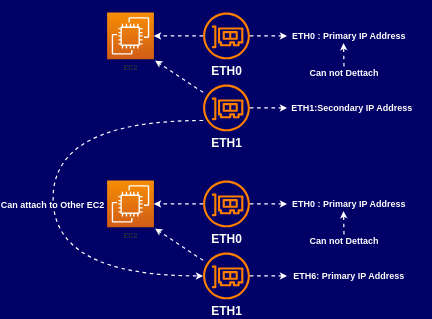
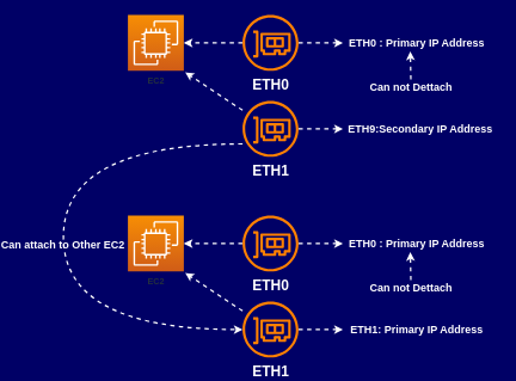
  <mxCell id="0" />
  <mxCell id="1" parent="0" />
  <mxCell id="2" value="&lt;b&gt;EC2&lt;/b&gt;" style="outlineConnect=0;fontColor=#232F3E;gradientColor=#F78E04;gradientDirection=north;fillColor=#D05C17;strokeColor=#ffffff;dashed=0;verticalLabelPosition=bottom;verticalAlign=top;align=center;html=1;fontSize=12;fontStyle=0;aspect=fixed;shape=mxgraph.aws4.resourceIcon;resIcon=mxgraph.aws4.ec2;" parent="1" vertex="1"><mxGeometry x="110" y="20" width="78" height="78" as="geometry" /></mxCell>
  <mxCell id="3" style="edgeStyle=none;rounded=0;orthogonalLoop=1;jettySize=auto;html=1;dashed=1;strokeWidth=2;fontSize=15;fontColor=#003300;strokeColor=#FFFFFF;" parent="1" source="5" target="2" edge="1"><mxGeometry relative="1" as="geometry" /></mxCell>
  <mxCell id="4" value="" style="edgeStyle=none;rounded=0;orthogonalLoop=1;jettySize=auto;html=1;dashed=1;strokeWidth=2;fontSize=15;fontColor=#003300;strokeColor=#FFFFFF;" parent="1" source="5" target="6" edge="1"><mxGeometry relative="1" as="geometry" /></mxCell>
  <mxCell id="5" value="&lt;b&gt;&lt;font color=&quot;#ffffff&quot; style=&quot;font-size: 20px&quot;&gt;ETH0&lt;/font&gt;&lt;/b&gt;" style="outlineConnect=0;fontColor=#232F3E;gradientColor=none;fillColor=#FF8000;strokeColor=none;dashed=0;verticalLabelPosition=bottom;verticalAlign=top;align=center;html=1;fontSize=12;fontStyle=0;aspect=fixed;pointerEvents=1;shape=mxgraph.aws4.elastic_network_interface;" parent="1" vertex="1"><mxGeometry x="270" y="20" width="78" height="78" as="geometry" /></mxCell>
  <mxCell id="6" value="&lt;b&gt;&lt;font color=&quot;#ffffff&quot;&gt;ETH0 : Primary IP Address&amp;nbsp;&lt;/font&gt;&lt;/b&gt;" style="text;html=1;resizable=0;autosize=1;align=center;verticalAlign=middle;points=[];fillColor=none;strokeColor=none;rounded=0;fontSize=15;fontColor=#003300;" parent="1" vertex="1"><mxGeometry x="410" y="49" width="210" height="20" as="geometry" /></mxCell>
- <mxCell id="7" value="&lt;b&gt;&lt;font color=&quot;#ffffff&quot;&gt;ETH1:Secondary IP Address&amp;nbsp;&lt;/font&gt;&lt;/b&gt;" style="text;html=1;resizable=0;autosize=1;align=center;verticalAlign=middle;points=[];fillColor=none;strokeColor=none;rounded=0;fontSize=15;fontColor=#003300;" parent="1" vertex="1"><mxGeometry x="410" y="169" width="220" height="20" as="geometry" /></mxCell>
+ <mxCell id="7" value="&lt;b&gt;&lt;font color=&quot;#ffffff&quot;&gt;ETH9:Secondary IP Address&amp;nbsp;&lt;/font&gt;&lt;/b&gt;" style="text;html=1;resizable=0;autosize=1;align=center;verticalAlign=middle;points=[];fillColor=none;strokeColor=none;rounded=0;fontSize=15;fontColor=#003300;" parent="1" vertex="1"><mxGeometry x="410" y="169" width="220" height="20" as="geometry" /></mxCell>
  <mxCell id="8" value="" style="edgeStyle=none;rounded=0;orthogonalLoop=1;jettySize=auto;html=1;dashed=1;strokeWidth=2;fontSize=15;fontColor=#003300;strokeColor=#FFFFFF;" parent="1" source="12" target="7" edge="1"><mxGeometry relative="1" as="geometry" /></mxCell>
  <mxCell id="9" style="edgeStyle=none;rounded=0;orthogonalLoop=1;jettySize=auto;html=1;entryX=1.026;entryY=1.026;entryDx=0;entryDy=0;entryPerimeter=0;dashed=1;strokeWidth=2;fontSize=15;fontColor=#003300;strokeColor=#FFFFFF;" parent="1" source="12" target="2" edge="1"><mxGeometry relative="1" as="geometry" /></mxCell>
  <mxCell id="10" style="edgeStyle=orthogonalEdgeStyle;curved=1;rounded=0;orthogonalLoop=1;jettySize=auto;html=1;dashed=1;strokeWidth=2;fontSize=15;fontColor=#003300;strokeColor=#FFFFFF;" parent="1" source="12" target="22" edge="1"><mxGeometry relative="1" as="geometry"><mxPoint x="20" y="480" as="targetPoint" /><Array as="points"><mxPoint x="20" y="200" /><mxPoint x="20" y="459" /></Array></mxGeometry></mxCell>
  <mxCell id="11" value="&lt;b&gt;&lt;font color=&quot;#ffffff&quot;&gt;Can attach to Other EC2&lt;/font&gt;&lt;/b&gt;" style="edgeLabel;html=1;align=center;verticalAlign=middle;resizable=0;points=[];fontSize=15;fontColor=#003300;labelBackgroundColor=none;" parent="10" vertex="1" connectable="0"><mxGeometry x="0.028" y="-2" relative="1" as="geometry"><mxPoint as="offset" /></mxGeometry></mxCell>
  <mxCell id="12" value="&lt;b&gt;&lt;font style=&quot;font-size: 20px&quot; color=&quot;#ffffff&quot;&gt;ETH1&lt;/font&gt;&lt;/b&gt;" style="outlineConnect=0;fontColor=#232F3E;gradientColor=none;strokeColor=none;dashed=0;verticalLabelPosition=bottom;verticalAlign=top;align=center;html=1;fontSize=12;fontStyle=0;aspect=fixed;pointerEvents=1;shape=mxgraph.aws4.elastic_network_interface;fillColor=#FF8000;" parent="1" vertex="1"><mxGeometry x="270" y="140" width="78" height="78" as="geometry" /></mxCell>
  <mxCell id="13" value="" style="edgeStyle=none;rounded=0;orthogonalLoop=1;jettySize=auto;html=1;dashed=1;strokeWidth=2;fontSize=15;fontColor=#003300;entryX=0.448;entryY=1.1;entryDx=0;entryDy=0;entryPerimeter=0;strokeColor=#FFFFFF;" parent="1" source="14" target="6" edge="1"><mxGeometry relative="1" as="geometry"><mxPoint x="505" y="18" as="targetPoint" /></mxGeometry></mxCell>
  <mxCell id="14" value="&lt;b&gt;&lt;font color=&quot;#ffffff&quot;&gt;Can not Dettach&lt;/font&gt;&lt;/b&gt;" style="text;html=1;resizable=0;autosize=1;align=center;verticalAlign=middle;points=[];fillColor=none;strokeColor=none;rounded=0;fontSize=15;fontColor=#003300;" parent="1" vertex="1"><mxGeometry x="440" y="110" width="130" height="20" as="geometry" /></mxCell>
  <mxCell id="15" value="&lt;b&gt;EC2&lt;/b&gt;" style="outlineConnect=0;fontColor=#232F3E;gradientColor=#F78E04;gradientDirection=north;fillColor=#D05C17;strokeColor=#ffffff;dashed=0;verticalLabelPosition=bottom;verticalAlign=top;align=center;html=1;fontSize=12;fontStyle=0;aspect=fixed;shape=mxgraph.aws4.resourceIcon;resIcon=mxgraph.aws4.ec2;" parent="1" vertex="1"><mxGeometry x="110" y="300" width="78" height="78" as="geometry" /></mxCell>
  <mxCell id="16" style="edgeStyle=none;rounded=0;orthogonalLoop=1;jettySize=auto;html=1;dashed=1;strokeWidth=2;fontSize=15;fontColor=#003300;strokeColor=#FFFFFF;" parent="1" source="18" target="15" edge="1"><mxGeometry relative="1" as="geometry" /></mxCell>
  <mxCell id="17" value="" style="edgeStyle=none;rounded=0;orthogonalLoop=1;jettySize=auto;html=1;fontSize=15;fontColor=#003300;strokeColor=#FFFFFF;dashed=1;strokeWidth=2;" parent="1" source="18" target="19" edge="1"><mxGeometry relative="1" as="geometry" /></mxCell>
  <mxCell id="18" value="&lt;b&gt;&lt;font color=&quot;#ffffff&quot; style=&quot;font-size: 20px&quot;&gt;ETH0&lt;/font&gt;&lt;/b&gt;" style="outlineConnect=0;fontColor=#232F3E;gradientColor=none;fillColor=#FF8000;strokeColor=none;dashed=0;verticalLabelPosition=bottom;verticalAlign=top;align=center;html=1;fontSize=12;fontStyle=0;aspect=fixed;pointerEvents=1;shape=mxgraph.aws4.elastic_network_interface;" parent="1" vertex="1"><mxGeometry x="270" y="300" width="78" height="78" as="geometry" /></mxCell>
  <mxCell id="19" value="&lt;b&gt;&lt;font color=&quot;#ffffff&quot;&gt;ETH0 : Primary IP Address&amp;nbsp;&lt;/font&gt;&lt;/b&gt;" style="text;html=1;resizable=0;autosize=1;align=center;verticalAlign=middle;points=[];fillColor=none;strokeColor=none;rounded=0;fontSize=15;fontColor=#003300;" parent="1" vertex="1"><mxGeometry x="410" y="329" width="210" height="20" as="geometry" /></mxCell>
  <mxCell id="20" value="" style="edgeStyle=none;rounded=0;orthogonalLoop=1;jettySize=auto;html=1;dashed=1;strokeWidth=2;fontSize=15;fontColor=#003300;strokeColor=#FFFFFF;" parent="1" source="22" edge="1"><mxGeometry relative="1" as="geometry"><mxPoint x="410" y="459" as="targetPoint" /></mxGeometry></mxCell>
  <mxCell id="21" style="edgeStyle=none;rounded=0;orthogonalLoop=1;jettySize=auto;html=1;entryX=1.026;entryY=1.026;entryDx=0;entryDy=0;entryPerimeter=0;dashed=1;strokeWidth=2;fontSize=15;fontColor=#003300;strokeColor=#FFFFFF;" parent="1" source="22" target="15" edge="1"><mxGeometry relative="1" as="geometry" /></mxCell>
  <mxCell id="22" value="&lt;b&gt;&lt;font color=&quot;#ffffff&quot; style=&quot;font-size: 20px&quot;&gt;ETH1&lt;/font&gt;&lt;/b&gt;" style="outlineConnect=0;fontColor=#232F3E;gradientColor=none;fillColor=#FF8000;strokeColor=none;dashed=0;verticalLabelPosition=bottom;verticalAlign=top;align=center;html=1;fontSize=12;fontStyle=0;aspect=fixed;pointerEvents=1;shape=mxgraph.aws4.elastic_network_interface;" parent="1" vertex="1"><mxGeometry x="270" y="420" width="78" height="78" as="geometry" /></mxCell>
  <mxCell id="23" value="" style="edgeStyle=none;rounded=0;orthogonalLoop=1;jettySize=auto;html=1;dashed=1;strokeWidth=2;fontSize=15;fontColor=#003300;entryX=0.448;entryY=1.1;entryDx=0;entryDy=0;entryPerimeter=0;strokeColor=#FFFFFF;" parent="1" source="24" target="19" edge="1"><mxGeometry relative="1" as="geometry"><mxPoint x="505" y="298" as="targetPoint" /></mxGeometry></mxCell>
  <mxCell id="24" value="&lt;b&gt;&lt;font color=&quot;#ffffff&quot;&gt;Can not Dettach&lt;/font&gt;&lt;/b&gt;" style="text;html=1;resizable=0;autosize=1;align=center;verticalAlign=middle;points=[];fillColor=none;strokeColor=none;rounded=0;fontSize=15;fontColor=#003300;" parent="1" vertex="1"><mxGeometry x="440" y="390" width="130" height="20" as="geometry" /></mxCell>
- <mxCell id="25" value="&lt;b&gt;&lt;font color=&quot;#ffffff&quot;&gt;ETH6: Primary IP Address&amp;nbsp;&lt;/font&gt;&lt;/b&gt;" style="text;html=1;resizable=0;autosize=1;align=center;verticalAlign=middle;points=[];fillColor=none;strokeColor=none;rounded=0;fontSize=15;fontColor=#003300;" parent="1" vertex="1"><mxGeometry x="415" y="449" width="200" height="20" as="geometry" /></mxCell>
+ <mxCell id="25" value="&lt;b&gt;&lt;font color=&quot;#ffffff&quot;&gt;ETH1: Primary IP Address&amp;nbsp;&lt;/font&gt;&lt;/b&gt;" style="text;html=1;resizable=0;autosize=1;align=center;verticalAlign=middle;points=[];fillColor=none;strokeColor=none;rounded=0;fontSize=15;fontColor=#003300;" parent="1" vertex="1"><mxGeometry x="415" y="449" width="200" height="20" as="geometry" /></mxCell>
